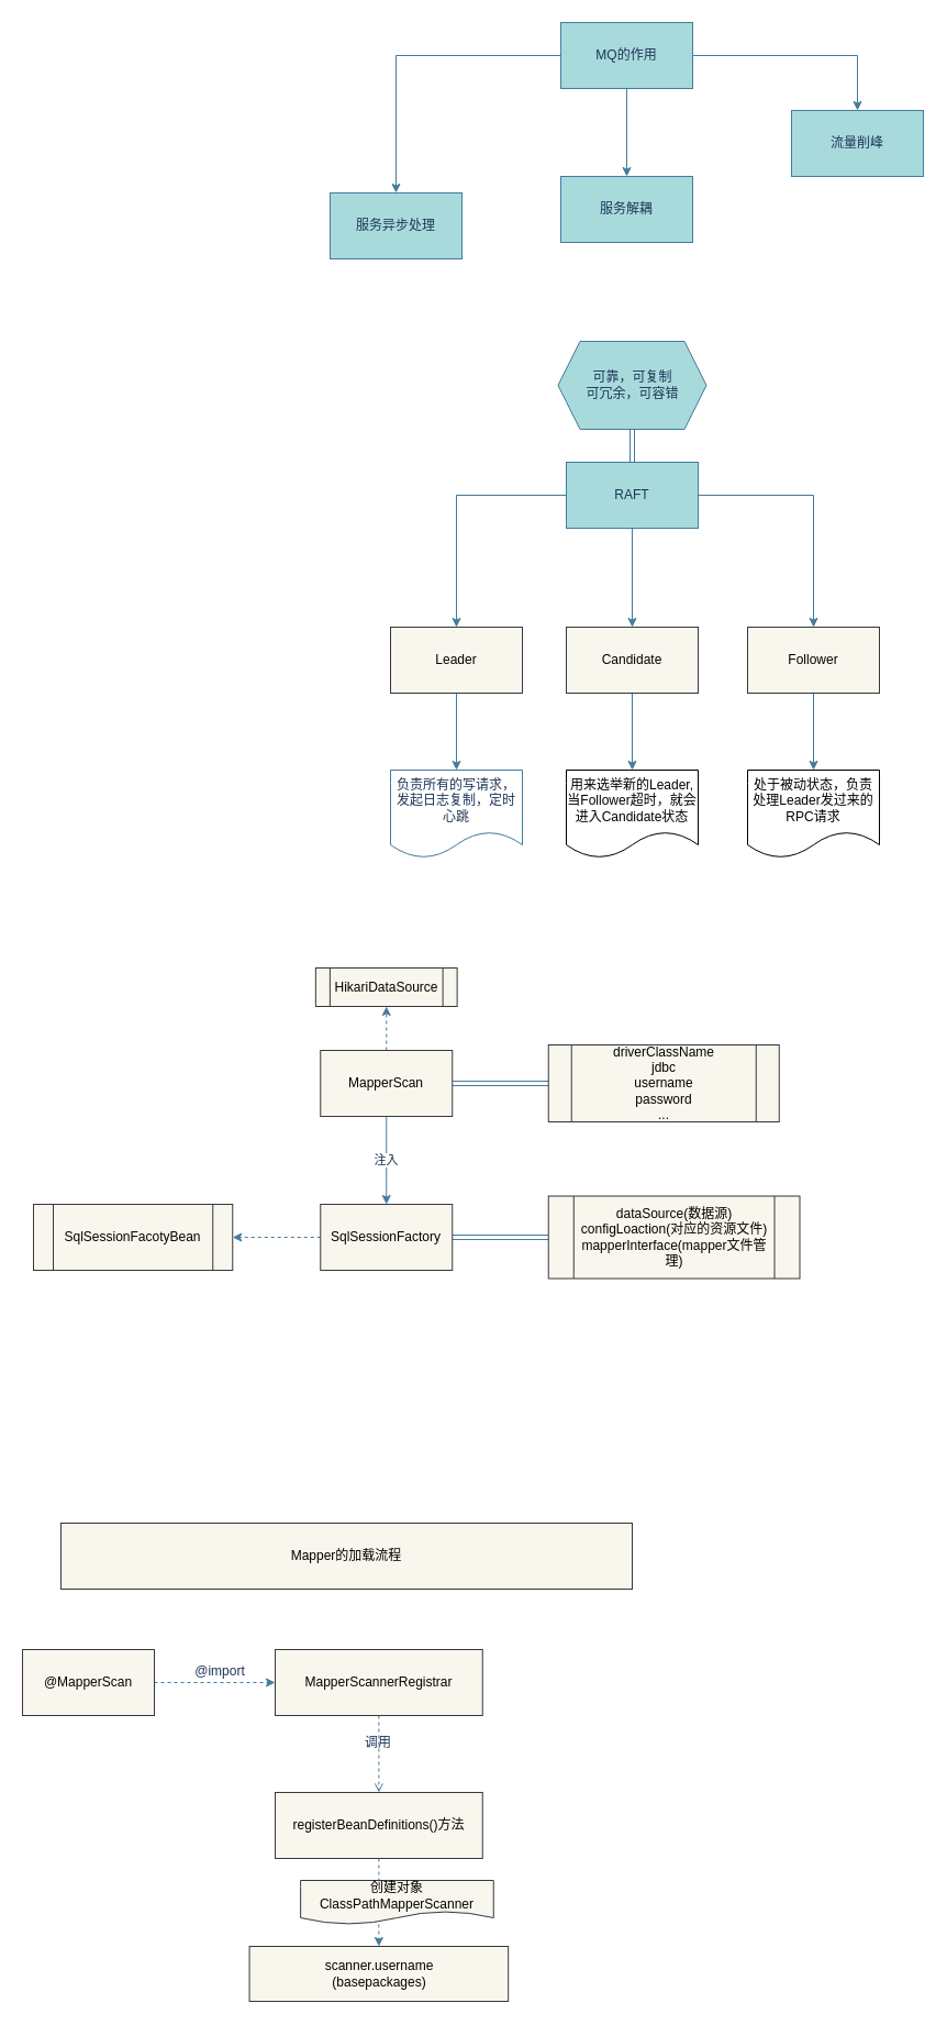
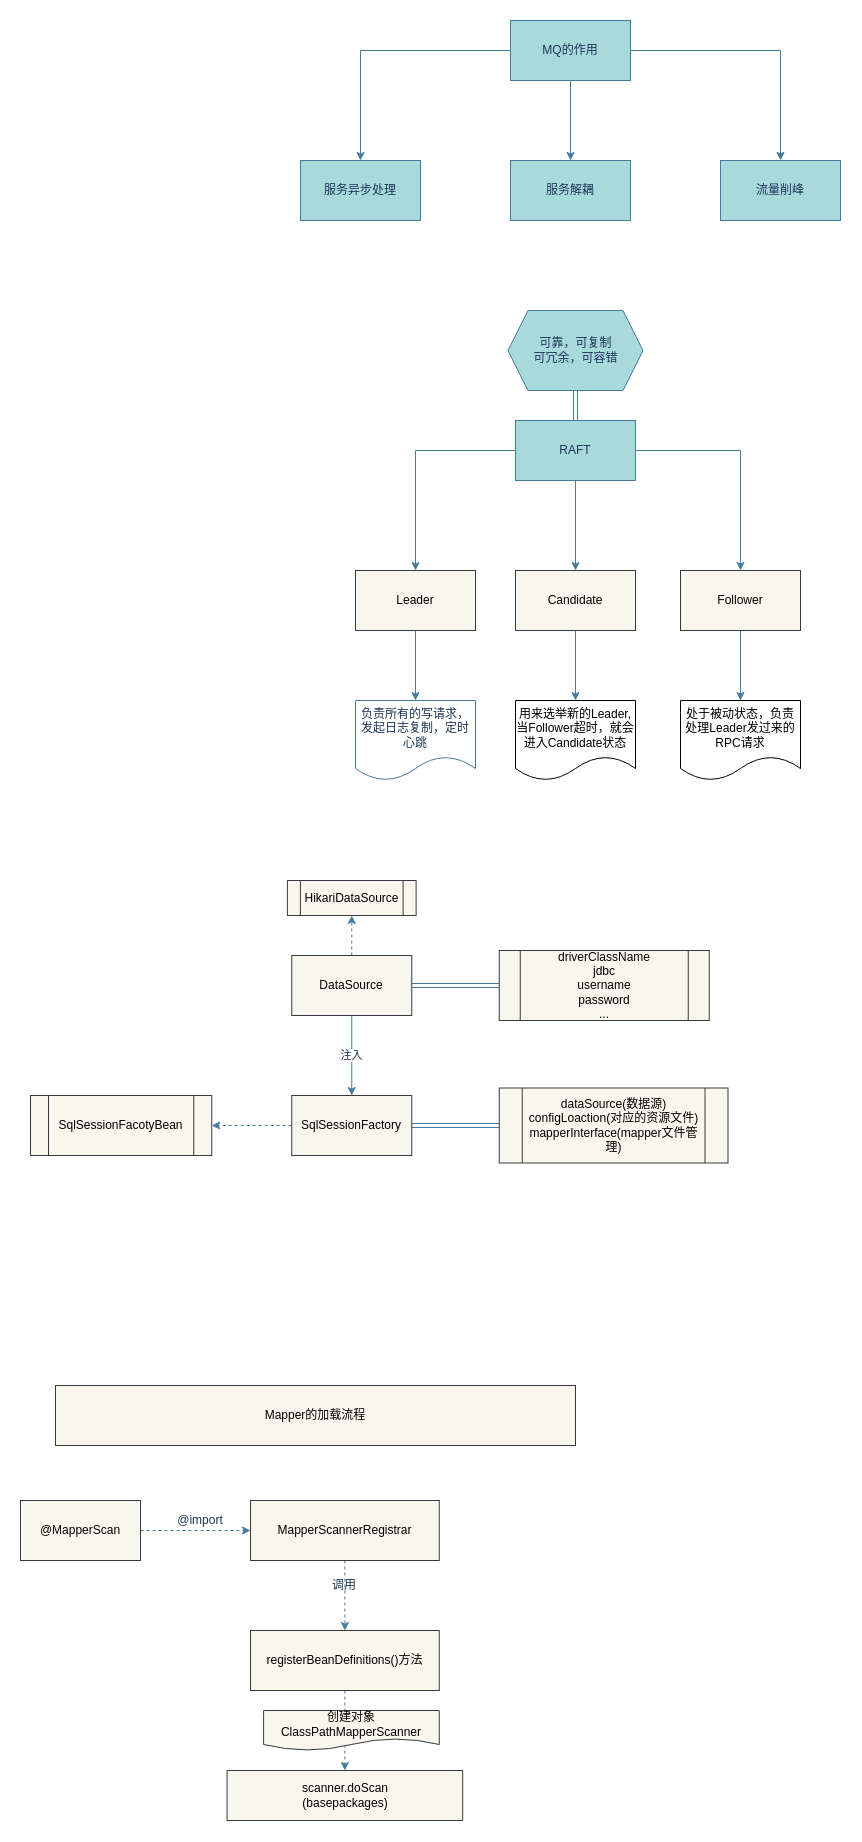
  <mxCell id="0" />
  <mxCell id="1" parent="0" />
  <mxCell id="2" value="" style="edgeStyle=orthogonalEdgeStyle;rounded=0;orthogonalLoop=1;jettySize=auto;html=1;labelBackgroundColor=#F1FAEE;strokeColor=#457B9D;fontColor=#1D3557;" edge="1" parent="1" source="5" target="6"><mxGeometry relative="1" as="geometry" /></mxCell>
  <mxCell id="3" value="" style="edgeStyle=orthogonalEdgeStyle;rounded=0;orthogonalLoop=1;jettySize=auto;html=1;labelBackgroundColor=#F1FAEE;strokeColor=#457B9D;fontColor=#1D3557;" edge="1" parent="1" source="5" target="7"><mxGeometry relative="1" as="geometry" /></mxCell>
  <mxCell id="4" value="" style="edgeStyle=orthogonalEdgeStyle;rounded=0;orthogonalLoop=1;jettySize=auto;html=1;labelBackgroundColor=#F1FAEE;strokeColor=#457B9D;fontColor=#1D3557;" edge="1" parent="1" source="5" target="8"><mxGeometry relative="1" as="geometry" /></mxCell>
  <mxCell id="5" value="MQ的作用" style="rounded=0;whiteSpace=wrap;html=1;fillColor=#A8DADC;strokeColor=#457B9D;fontColor=#1D3557;" vertex="1" parent="1"><mxGeometry x="510" y="20" width="120" height="60" as="geometry" /></mxCell>
- <mxCell id="6" value="服务异步处理" style="rounded=0;whiteSpace=wrap;html=1;fillColor=#A8DADC;strokeColor=#457B9D;fontColor=#1D3557;" vertex="1" parent="1"><mxGeometry x="300" y="175" width="120" height="60" as="geometry" /></mxCell>
+ <mxCell id="6" value="服务异步处理" style="rounded=0;whiteSpace=wrap;html=1;fillColor=#A8DADC;strokeColor=#457B9D;fontColor=#1D3557;" vertex="1" parent="1"><mxGeometry x="300" y="160" width="120" height="60" as="geometry" /></mxCell>
  <mxCell id="7" value="服务解耦" style="rounded=0;whiteSpace=wrap;html=1;fillColor=#A8DADC;strokeColor=#457B9D;fontColor=#1D3557;" vertex="1" parent="1"><mxGeometry x="510" y="160" width="120" height="60" as="geometry" /></mxCell>
- <mxCell id="8" value="流量削峰" style="rounded=0;whiteSpace=wrap;html=1;fillColor=#A8DADC;strokeColor=#457B9D;fontColor=#1D3557;" vertex="1" parent="1"><mxGeometry x="720" y="100" width="120" height="60" as="geometry" /></mxCell>
+ <mxCell id="8" value="流量削峰" style="rounded=0;whiteSpace=wrap;html=1;fillColor=#A8DADC;strokeColor=#457B9D;fontColor=#1D3557;" vertex="1" parent="1"><mxGeometry x="720" y="160" width="120" height="60" as="geometry" /></mxCell>
  <mxCell id="9" value="" style="edgeStyle=orthogonalEdgeStyle;rounded=0;orthogonalLoop=1;jettySize=auto;html=1;labelBackgroundColor=#F1FAEE;strokeColor=#457B9D;fontColor=#1D3557;" edge="1" parent="1" source="12" target="14"><mxGeometry relative="1" as="geometry" /></mxCell>
  <mxCell id="10" value="" style="edgeStyle=orthogonalEdgeStyle;rounded=0;orthogonalLoop=1;jettySize=auto;html=1;labelBackgroundColor=#F1FAEE;strokeColor=#457B9D;fontColor=#1D3557;" edge="1" parent="1" source="12" target="16"><mxGeometry relative="1" as="geometry" /></mxCell>
  <mxCell id="11" value="" style="edgeStyle=orthogonalEdgeStyle;rounded=0;orthogonalLoop=1;jettySize=auto;html=1;labelBackgroundColor=#F1FAEE;strokeColor=#457B9D;fontColor=#1D3557;" edge="1" parent="1" source="12" target="18"><mxGeometry relative="1" as="geometry" /></mxCell>
  <mxCell id="12" value="RAFT" style="rounded=0;whiteSpace=wrap;html=1;fillColor=#A8DADC;strokeColor=#457B9D;fontColor=#1D3557;" vertex="1" parent="1"><mxGeometry x="515" y="420" width="120" height="60" as="geometry" /></mxCell>
  <mxCell id="13" value="" style="edgeStyle=orthogonalEdgeStyle;rounded=0;orthogonalLoop=1;jettySize=auto;html=1;labelBackgroundColor=#F1FAEE;strokeColor=#457B9D;fontColor=#1D3557;" edge="1" parent="1" source="14" target="19"><mxGeometry relative="1" as="geometry" /></mxCell>
  <mxCell id="14" value="Leader" style="rounded=0;whiteSpace=wrap;html=1;fillColor=#f9f7ed;strokeColor=#36393d;labelBackgroundColor=none;labelBorderColor=none;" vertex="1" parent="1"><mxGeometry x="355" y="570" width="120" height="60" as="geometry" /></mxCell>
  <mxCell id="15" value="" style="edgeStyle=orthogonalEdgeStyle;rounded=0;orthogonalLoop=1;jettySize=auto;html=1;labelBackgroundColor=#F1FAEE;strokeColor=#457B9D;fontColor=#1D3557;" edge="1" parent="1" source="16" target="20"><mxGeometry relative="1" as="geometry" /></mxCell>
  <mxCell id="16" value="Candidate" style="rounded=0;whiteSpace=wrap;html=1;fillColor=#f9f7ed;strokeColor=#36393d;" vertex="1" parent="1"><mxGeometry x="515" y="570" width="120" height="60" as="geometry" /></mxCell>
  <mxCell id="17" value="" style="edgeStyle=orthogonalEdgeStyle;curved=0;rounded=1;sketch=0;orthogonalLoop=1;jettySize=auto;html=1;fontColor=#1D3557;strokeColor=#457B9D;fillColor=#A8DADC;" edge="1" parent="1" source="18" target="21"><mxGeometry relative="1" as="geometry" /></mxCell>
  <mxCell id="18" value="Follower" style="rounded=0;whiteSpace=wrap;html=1;fillColor=#f9f7ed;strokeColor=#36393d;" vertex="1" parent="1"><mxGeometry x="680" y="570" width="120" height="60" as="geometry" /></mxCell>
  <mxCell id="19" value="负责所有的写请求，发起日志复制，定时心跳" style="shape=document;whiteSpace=wrap;html=1;boundedLbl=1;rounded=0;fillColor=none;strokeColor=#457B9D;fontColor=#1D3557;" vertex="1" parent="1"><mxGeometry x="355" y="700" width="120" height="80" as="geometry" /></mxCell>
  <mxCell id="20" value="用来选举新的Leader,当Follower超时，就会进入Candidate状态" style="shape=document;whiteSpace=wrap;html=1;boundedLbl=1;rounded=0;fillColor=none;" vertex="1" parent="1"><mxGeometry x="515" y="700" width="120" height="80" as="geometry" /></mxCell>
  <mxCell id="21" value="&lt;span&gt;处于被动状态，负责处理Leader发过来的RPC请求&lt;/span&gt;" style="shape=document;whiteSpace=wrap;html=1;boundedLbl=1;rounded=0;fillColor=none;" vertex="1" parent="1"><mxGeometry x="680" y="700" width="120" height="80" as="geometry" /></mxCell>
  <mxCell id="22" style="edgeStyle=none;shape=link;rounded=1;sketch=0;orthogonalLoop=1;jettySize=auto;html=1;exitX=0.5;exitY=1;exitDx=0;exitDy=0;entryX=0.5;entryY=0;entryDx=0;entryDy=0;fontColor=#1D3557;strokeColor=#457B9D;fillColor=#A8DADC;" edge="1" parent="1" source="23" target="12"><mxGeometry relative="1" as="geometry" /></mxCell>
  <mxCell id="23" value="可靠，可复制&lt;br&gt;可冗余，可容错" style="shape=hexagon;perimeter=hexagonPerimeter2;whiteSpace=wrap;html=1;fixedSize=1;rounded=0;fontColor=#1D3557;strokeColor=#457B9D;fillColor=#A8DADC;" vertex="1" parent="1"><mxGeometry x="507.5" y="310" width="135" height="80" as="geometry" /></mxCell>
  <mxCell id="24" value="注入" style="edgeStyle=none;rounded=1;sketch=0;orthogonalLoop=1;jettySize=auto;html=1;fontColor=#1D3557;strokeColor=#457B9D;fillColor=#A8DADC;" edge="1" parent="1" source="27" target="30"><mxGeometry relative="1" as="geometry" /></mxCell>
  <mxCell id="25" value="" style="edgeStyle=none;rounded=1;sketch=0;orthogonalLoop=1;jettySize=auto;html=1;fontColor=#1D3557;strokeColor=#457B9D;fillColor=#A8DADC;shape=link;" edge="1" parent="1" source="27" target="31"><mxGeometry relative="1" as="geometry" /></mxCell>
  <mxCell id="26" value="" style="edgeStyle=none;rounded=1;sketch=0;orthogonalLoop=1;jettySize=auto;html=1;fontColor=#1D3557;strokeColor=#457B9D;fillColor=#A8DADC;dashed=1;" edge="1" parent="1" source="27" target="33"><mxGeometry relative="1" as="geometry" /></mxCell>
- <mxCell id="27" value="MapperScan" style="rounded=0;whiteSpace=wrap;html=1;sketch=0;fillColor=#f9f7ed;strokeColor=#36393d;" vertex="1" parent="1"><mxGeometry x="291.25" y="955" width="120" height="60" as="geometry" /></mxCell>
+ <mxCell id="27" value="DataSource" style="rounded=0;whiteSpace=wrap;html=1;sketch=0;fillColor=#f9f7ed;strokeColor=#36393d;" vertex="1" parent="1"><mxGeometry x="291.25" y="955" width="120" height="60" as="geometry" /></mxCell>
  <mxCell id="28" value="" style="edgeStyle=none;rounded=1;sketch=0;orthogonalLoop=1;jettySize=auto;html=1;fontColor=#1D3557;strokeColor=#457B9D;fillColor=#A8DADC;shape=link;" edge="1" parent="1" source="30" target="32"><mxGeometry relative="1" as="geometry" /></mxCell>
  <mxCell id="29" value="" style="edgeStyle=none;rounded=1;sketch=0;orthogonalLoop=1;jettySize=auto;html=1;dashed=1;fontColor=#1D3557;strokeColor=#457B9D;fillColor=#A8DADC;" edge="1" parent="1" source="30" target="34"><mxGeometry relative="1" as="geometry" /></mxCell>
  <mxCell id="30" value="SqlSessionFactory" style="rounded=0;whiteSpace=wrap;html=1;sketch=0;fillColor=#f9f7ed;strokeColor=#36393d;" vertex="1" parent="1"><mxGeometry x="291.25" y="1095" width="120" height="60" as="geometry" /></mxCell>
  <mxCell id="31" value="driverClassName&lt;br&gt;jdbc&lt;br&gt;username&lt;br&gt;password&lt;br&gt;..." style="shape=process;whiteSpace=wrap;html=1;backgroundOutline=1;rounded=0;strokeColor=#36393d;fillColor=#f9f7ed;sketch=0;" vertex="1" parent="1"><mxGeometry x="498.75" y="950" width="210" height="70" as="geometry" /></mxCell>
  <mxCell id="32" value="dataSource(数据源)&lt;br&gt;configLoaction(对应的资源文件)&lt;br&gt;mapperInterface(mapper文件管理)" style="shape=process;whiteSpace=wrap;html=1;backgroundOutline=1;rounded=0;strokeColor=#36393d;fillColor=#f9f7ed;sketch=0;" vertex="1" parent="1"><mxGeometry x="498.75" y="1087.5" width="228.75" height="75" as="geometry" /></mxCell>
  <mxCell id="33" value="HikariDataSource" style="shape=process;whiteSpace=wrap;html=1;backgroundOutline=1;rounded=0;strokeColor=#36393d;fillColor=#f9f7ed;sketch=0;" vertex="1" parent="1"><mxGeometry x="286.88" y="880" width="128.75" height="35" as="geometry" /></mxCell>
  <mxCell id="34" value="SqlSessionFacotyBean" style="shape=process;whiteSpace=wrap;html=1;backgroundOutline=1;rounded=0;strokeColor=#36393d;fillColor=#f9f7ed;sketch=0;" vertex="1" parent="1"><mxGeometry x="30" y="1095" width="181.25" height="60" as="geometry" /></mxCell>
  <mxCell id="35" value="" style="edgeStyle=none;rounded=1;sketch=0;orthogonalLoop=1;jettySize=auto;html=1;dashed=1;fontColor=#1D3557;strokeColor=#457B9D;fillColor=#A8DADC;" edge="1" parent="1" source="36" target="38"><mxGeometry relative="1" as="geometry" /></mxCell>
  <mxCell id="36" value="@MapperScan" style="rounded=0;whiteSpace=wrap;html=1;sketch=0;strokeColor=#36393d;fillColor=#f9f7ed;" vertex="1" parent="1"><mxGeometry x="20" y="1500" width="120" height="60" as="geometry" /></mxCell>
- <mxCell id="37" value="" style="edgeStyle=none;rounded=1;sketch=0;orthogonalLoop=1;jettySize=auto;html=1;dashed=1;fontColor=#1D3557;strokeColor=#457B9D;fillColor=#A8DADC;endArrow=open;" edge="1" parent="1" source="38" target="41"><mxGeometry relative="1" as="geometry" /></mxCell>
+ <mxCell id="37" value="" style="edgeStyle=none;rounded=1;sketch=0;orthogonalLoop=1;jettySize=auto;html=1;dashed=1;fontColor=#1D3557;strokeColor=#457B9D;fillColor=#A8DADC;" edge="1" parent="1" source="38" target="41"><mxGeometry relative="1" as="geometry" /></mxCell>
  <mxCell id="38" value="MapperScannerRegistrar" style="rounded=0;whiteSpace=wrap;html=1;strokeColor=#36393d;fillColor=#f9f7ed;sketch=0;" vertex="1" parent="1"><mxGeometry x="250" y="1500" width="188.75" height="60" as="geometry" /></mxCell>
  <mxCell id="39" value="@import" style="text;html=1;strokeColor=none;fillColor=none;align=center;verticalAlign=middle;whiteSpace=wrap;rounded=0;sketch=0;fontColor=#1D3557;" vertex="1" parent="1"><mxGeometry x="180" y="1510" width="40" height="20" as="geometry" /></mxCell>
  <mxCell id="40" value="" style="edgeStyle=none;rounded=1;sketch=0;orthogonalLoop=1;jettySize=auto;html=1;dashed=1;fontColor=#1D3557;strokeColor=#457B9D;fillColor=#A8DADC;" edge="1" parent="1" source="41" target="43"><mxGeometry relative="1" as="geometry" /></mxCell>
  <mxCell id="41" value="registerBeanDefinitions()方法" style="rounded=0;whiteSpace=wrap;html=1;strokeColor=#36393d;fillColor=#f9f7ed;sketch=0;" vertex="1" parent="1"><mxGeometry x="250" y="1630" width="188.75" height="60" as="geometry" /></mxCell>
  <mxCell id="42" value="调用" style="text;html=1;strokeColor=none;fillColor=none;align=center;verticalAlign=middle;whiteSpace=wrap;rounded=0;sketch=0;fontColor=#1D3557;" vertex="1" parent="1"><mxGeometry x="324.38" y="1560" width="40" height="50" as="geometry" /></mxCell>
- <mxCell id="43" value="scanner.username&lt;br&gt;(basepackages)" style="whiteSpace=wrap;html=1;rounded=0;strokeColor=#36393d;fillColor=#f9f7ed;sketch=0;" vertex="1" parent="1"><mxGeometry x="226.56" y="1770" width="235.62" height="50" as="geometry" /></mxCell>
+ <mxCell id="43" value="scanner.doScan&lt;br&gt;(basepackages)" style="whiteSpace=wrap;html=1;rounded=0;strokeColor=#36393d;fillColor=#f9f7ed;sketch=0;" vertex="1" parent="1"><mxGeometry x="226.56" y="1770" width="235.62" height="50" as="geometry" /></mxCell>
  <mxCell id="44" value="Mapper的加载流程" style="rounded=0;whiteSpace=wrap;html=1;sketch=0;strokeColor=#36393d;fillColor=#f9f7ed;" vertex="1" parent="1"><mxGeometry x="55" y="1385" width="520" height="60" as="geometry" /></mxCell>
- <mxCell id="45" value="&lt;span&gt;创建对象ClassPathMapperScanner&lt;/span&gt;" style="shape=document;whiteSpace=wrap;html=1;boundedLbl=1;rounded=0;sketch=0;strokeColor=#36393d;fillColor=#f9f7ed;" vertex="1" parent="1"><mxGeometry x="273.12" y="1710" width="175.63" height="40" as="geometry" /></mxCell>
+ <mxCell id="45" value="&lt;span&gt;创建对象ClassPathMapperScanner&lt;/span&gt;" style="shape=document;whiteSpace=wrap;html=1;boundedLbl=1;rounded=0;sketch=0;strokeColor=#36393d;fillColor=#f9f7ed;" vertex="1" parent="1"><mxGeometry x="263.12" y="1710" width="175.63" height="40" as="geometry" /></mxCell>
